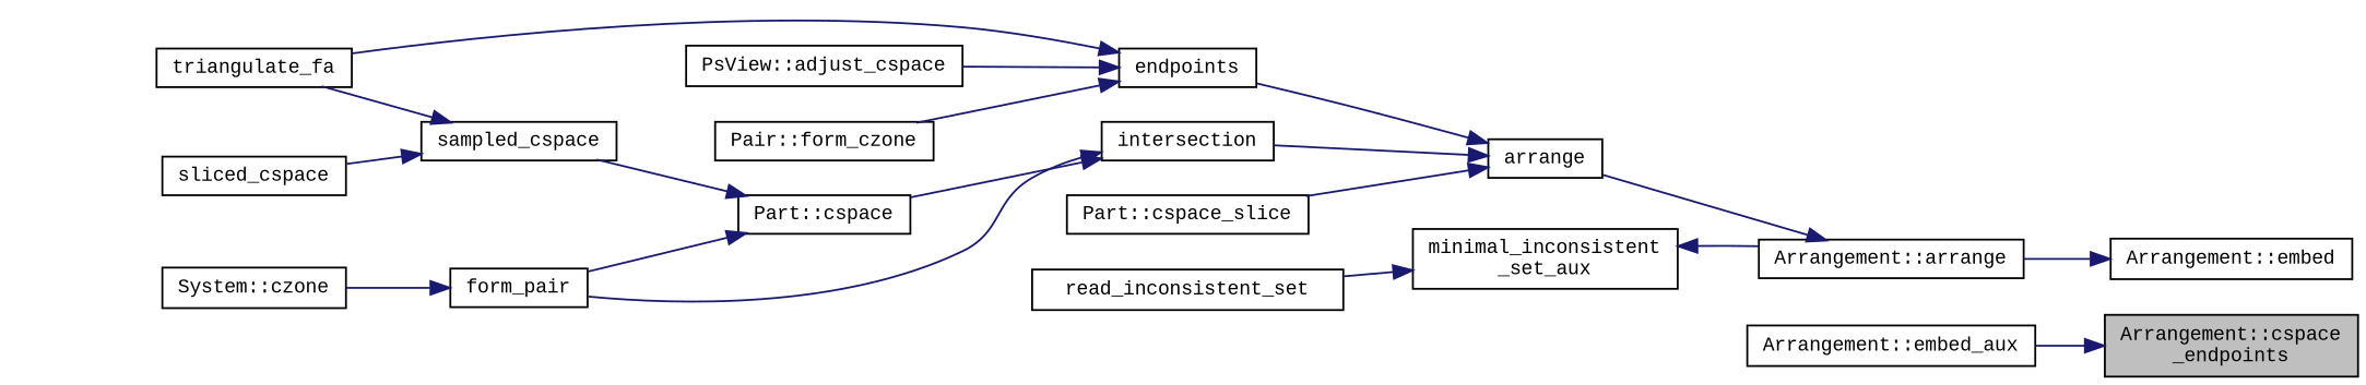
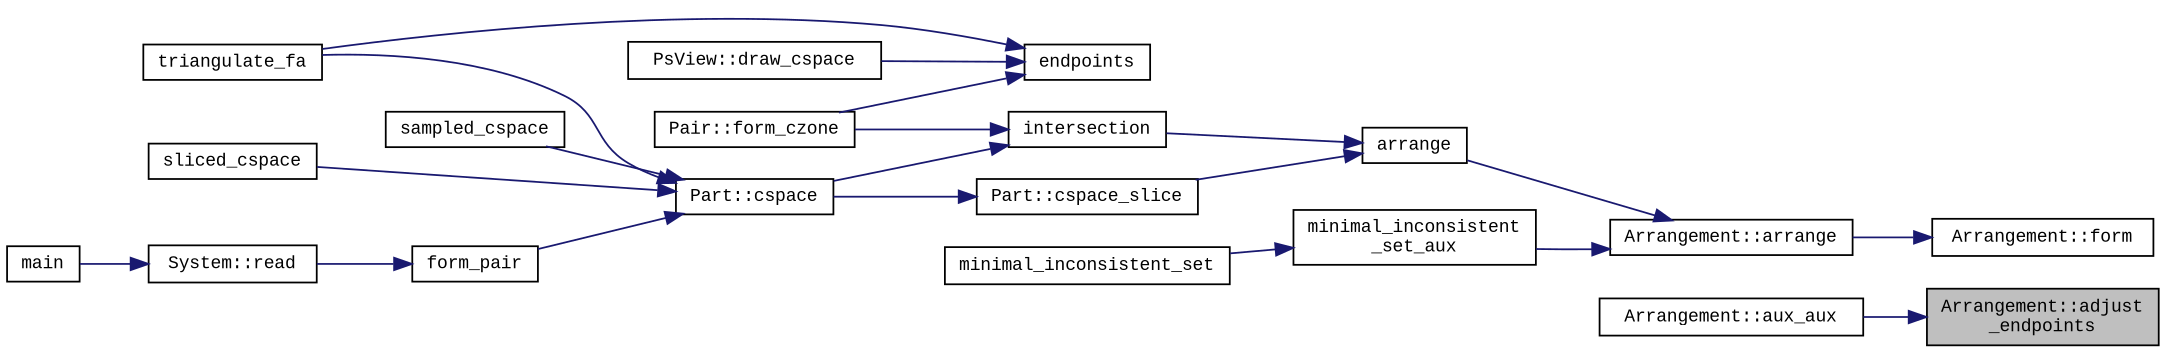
  digraph {
    fontname="Liberation Mono"
    rankdir=RL
    node [color=black fillcolor=white fontname="Liberation Mono" fontsize=10 shape=record style=filled]
    edge [color=midnightblue dir=back fontname="Liberation Mono" fontsize=10 labelfontname=Helvetica labelfontsize=10 style=solid]
-   n1 [fillcolor=grey75 fontcolor=black height=0.2 label="Arrangement::cspace\l_endpoints" width=0.4]
-   n2 [height=0.2 label="Arrangement::embed_aux" width=0.4]
-   n3 [height=0.2 label="Arrangement::embed" width=0.4]
+   n1 [fillcolor=grey75 fontcolor=black height=0.2 label="Arrangement::adjust\l_endpoints" width=0.4]
+   n2 [height=0.2 label="Arrangement::aux_aux" width=0.4]
+   n3 [height=0.2 label="Arrangement::form" width=0.4]
    n4 [height=0.2 label="Arrangement::arrange" width=0.4]
    n5 [height=0.2 label=arrange width=0.4]
    n6 [height=0.2 label="minimal_inconsistent\l_set_aux" width=0.4]
    n7 [height=0.2 label=endpoints width=0.4]
    n8 [height=0.2 label="Part::cspace_slice" width=0.4]
    n9 [height=0.2 label=intersection width=0.4]
-   n10 [height=0.2 label=read_inconsistent_set width=0.4]
-   n11 [height=0.2 label="PsView::adjust_cspace" width=0.4]
+   n10 [height=0.2 label=minimal_inconsistent_set width=0.4]
+   n11 [height=0.2 label="PsView::draw_cspace" width=0.4]
    n12 [height=0.2 label="Pair::form_czone" width=0.4]
    n13 [height=0.2 label=triangulate_fa width=0.4]
    n14 [height=0.2 label="Part::cspace" width=0.4]
    n15 [height=0.2 label=form_pair width=0.4]
    n16 [height=0.2 label=sampled_cspace width=0.4]
    n17 [height=0.2 label=sliced_cspace width=0.4]
-   n18 [height=0.2 label="System::czone" width=0.4]
+   n18 [height=0.2 label="System::read" width=0.4]
+   n19 [height=0.2 label=main width=0.4]
    n1 -> n2
    n3 -> n4
    n4 -> n5
-   n6 -> n4
-   n5 -> n7
+   n4 -> n6
    n5 -> n8
    n5 -> n9
    n6 -> n10
    n7 -> n11
    n7 -> n12
    n7 -> n13
-   n9 -> n15
+   n8 -> n14
+   n9 -> n12
    n9 -> n14
-   n16 -> n13
+   n14 -> n13
    n14 -> n15
    n14 -> n16
-   n16 -> n17
+   n14 -> n17
    n15 -> n18
+   n18 -> n19
  }
